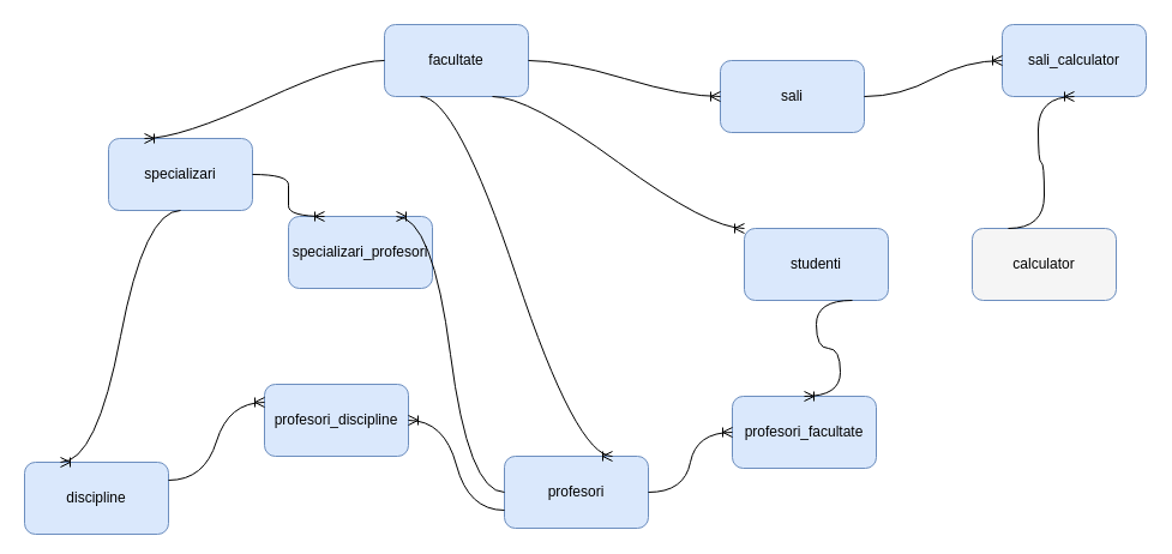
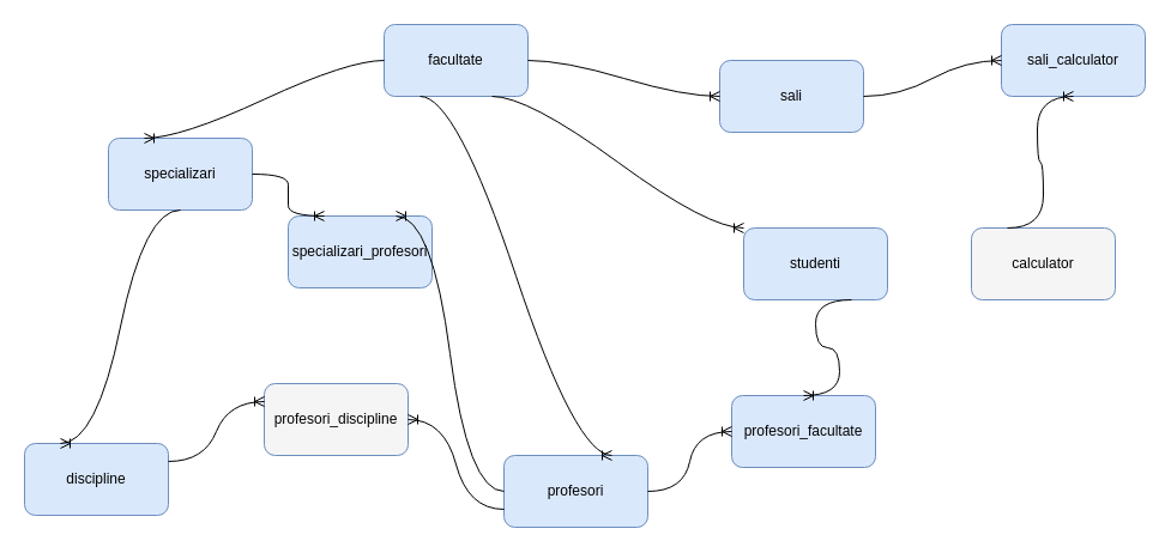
  <mxCell id="0" />
  <mxCell id="1" parent="0" />
  <mxCell id="2" value="facultate" style="rounded=1;whiteSpace=wrap;html=1;fillColor=#dae8fc;strokeColor=#6c8ebf;" vertex="1" parent="1"><mxGeometry x="320" y="20" width="120" height="60" as="geometry" /></mxCell>
  <mxCell id="3" value="studenti" style="rounded=1;whiteSpace=wrap;html=1;fillColor=#dae8fc;strokeColor=#6c8ebf;" vertex="1" parent="1"><mxGeometry x="620" y="190" width="120" height="60" as="geometry" /></mxCell>
  <mxCell id="4" value="profesori" style="rounded=1;whiteSpace=wrap;html=1;fillColor=#dae8fc;strokeColor=#6c8ebf;" vertex="1" parent="1"><mxGeometry x="420" y="380" width="120" height="60" as="geometry" /></mxCell>
  <mxCell id="5" value="sali&lt;br&gt;" style="rounded=1;whiteSpace=wrap;html=1;fillColor=#dae8fc;strokeColor=#6c8ebf;" vertex="1" parent="1"><mxGeometry x="600" y="50" width="120" height="60" as="geometry" /></mxCell>
- <mxCell id="6" value="discipline" style="rounded=1;whiteSpace=wrap;html=1;fillColor=#dae8fc;strokeColor=#6c8ebf;" vertex="1" parent="1"><mxGeometry x="20" y="385" width="120" height="60" as="geometry" /></mxCell>
+ <mxCell id="6" value="discipline" style="rounded=1;whiteSpace=wrap;html=1;fillColor=#dae8fc;strokeColor=#6c8ebf;" vertex="1" parent="1"><mxGeometry x="20" y="370" width="120" height="60" as="geometry" /></mxCell>
  <mxCell id="7" value="calculator" style="rounded=1;whiteSpace=wrap;html=1;fillColor=#f5f5f5;strokeColor=#6c8ebf;" vertex="1" parent="1"><mxGeometry x="810" y="190" width="120" height="60" as="geometry" /></mxCell>
  <mxCell id="8" value="specializari" style="rounded=1;whiteSpace=wrap;html=1;fillColor=#dae8fc;strokeColor=#6c8ebf;" vertex="1" parent="1"><mxGeometry x="90" y="115" width="120" height="60" as="geometry" /></mxCell>
  <mxCell id="9" value="" style="edgeStyle=entityRelationEdgeStyle;fontSize=12;html=1;endArrow=ERoneToMany;exitX=1;exitY=0.5;exitDx=0;exitDy=0;entryX=0;entryY=0.5;entryDx=0;entryDy=0;curved=1;" edge="1" parent="1" source="2" target="5"><mxGeometry width="100" height="100" relative="1" as="geometry"><mxPoint x="620" y="310" as="sourcePoint" /><mxPoint x="720" y="210" as="targetPoint" /></mxGeometry></mxCell>
  <mxCell id="10" value="" style="edgeStyle=entityRelationEdgeStyle;fontSize=12;html=1;endArrow=ERoneToMany;exitX=0;exitY=0.5;exitDx=0;exitDy=0;curved=1;entryX=0.25;entryY=0;entryDx=0;entryDy=0;" edge="1" parent="1" source="2" target="8"><mxGeometry width="100" height="100" relative="1" as="geometry"><mxPoint x="620" y="310" as="sourcePoint" /><mxPoint y="270" as="targetPoint" x="370" /><Array as="points"><mxPoint y="190" x="370" /><mxPoint x="380" y="180" /><mxPoint x="440" y="270" /></Array></mxGeometry></mxCell>
  <mxCell id="11" value="sali_calculator" style="rounded=1;whiteSpace=wrap;html=1;fillColor=#dae8fc;strokeColor=#6c8ebf;" vertex="1" parent="1"><mxGeometry x="835" y="20" width="120" height="60" as="geometry" /></mxCell>
  <mxCell id="12" value="" style="edgeStyle=entityRelationEdgeStyle;fontSize=12;html=1;endArrow=ERoneToMany;exitX=1;exitY=0.5;exitDx=0;exitDy=0;entryX=0;entryY=0.5;entryDx=0;entryDy=0;curved=1;" edge="1" parent="1" source="5" target="11"><mxGeometry width="100" height="100" relative="1" as="geometry"><mxPoint x="620" y="310" as="sourcePoint" /><mxPoint x="720" y="210" as="targetPoint" /></mxGeometry></mxCell>
  <mxCell id="13" value="" style="edgeStyle=entityRelationEdgeStyle;fontSize=12;html=1;endArrow=ERoneToMany;entryX=0.5;entryY=1;entryDx=0;entryDy=0;exitX=0.25;exitY=0;exitDx=0;exitDy=0;curved=1;" edge="1" parent="1" source="7" target="11"><mxGeometry width="100" height="100" relative="1" as="geometry"><mxPoint x="620" y="310" as="sourcePoint" /><mxPoint x="720" y="210" as="targetPoint" /></mxGeometry></mxCell>
  <mxCell id="14" value="" style="edgeStyle=entityRelationEdgeStyle;fontSize=12;html=1;endArrow=ERoneToMany;exitX=0.25;exitY=1;exitDx=0;exitDy=0;entryX=0.75;entryY=0;entryDx=0;entryDy=0;curved=1;" edge="1" parent="1" source="2" target="4"><mxGeometry width="100" height="100" relative="1" as="geometry"><mxPoint x="620" y="310" as="sourcePoint" /><mxPoint x="720" y="210" as="targetPoint" /></mxGeometry></mxCell>
  <mxCell id="15" value="" style="edgeStyle=entityRelationEdgeStyle;fontSize=12;html=1;endArrow=ERoneToMany;exitX=0.5;exitY=1;exitDx=0;exitDy=0;entryX=0.25;entryY=0;entryDx=0;entryDy=0;curved=1;" edge="1" parent="1" source="8" target="6"><mxGeometry width="100" height="100" relative="1" as="geometry"><mxPoint x="330" y="290" as="sourcePoint" /><mxPoint x="90" y="300" as="targetPoint" /></mxGeometry></mxCell>
  <mxCell id="16" value="" style="edgeStyle=entityRelationEdgeStyle;fontSize=12;html=1;endArrow=ERoneToMany;exitX=0.75;exitY=1;exitDx=0;exitDy=0;entryX=0;entryY=0;entryDx=0;entryDy=0;curved=1;" edge="1" parent="1" source="2" target="3"><mxGeometry width="100" height="100" relative="1" as="geometry"><mxPoint x="480" y="290" as="sourcePoint" /><mxPoint x="580" y="190" as="targetPoint" /></mxGeometry></mxCell>
  <mxCell id="17" value="specializari_profesori" style="rounded=1;whiteSpace=wrap;html=1;fillColor=#dae8fc;strokeColor=#6c8ebf;" vertex="1" parent="1"><mxGeometry x="240" y="180" width="120" height="60" as="geometry" /></mxCell>
  <mxCell id="18" value="" style="edgeStyle=entityRelationEdgeStyle;fontSize=12;html=1;endArrow=ERoneToMany;exitX=1;exitY=0.5;exitDx=0;exitDy=0;entryX=0.25;entryY=0;entryDx=0;entryDy=0;curved=1;" edge="1" parent="1" source="8" target="17"><mxGeometry width="100" height="100" relative="1" as="geometry"><mxPoint x="480" y="300" as="sourcePoint" /><mxPoint x="580" y="200" as="targetPoint" /></mxGeometry></mxCell>
  <mxCell id="19" value="" style="edgeStyle=entityRelationEdgeStyle;fontSize=12;html=1;endArrow=ERoneToMany;exitX=0;exitY=0.5;exitDx=0;exitDy=0;entryX=0.75;entryY=0;entryDx=0;entryDy=0;curved=1;" edge="1" parent="1" source="4" target="17"><mxGeometry width="100" height="100" relative="1" as="geometry"><mxPoint x="480" y="300" as="sourcePoint" /><mxPoint x="580" y="200" as="targetPoint" /></mxGeometry></mxCell>
- <mxCell id="20" value="profesori_discipline" style="rounded=1;whiteSpace=wrap;html=1;fillColor=#dae8fc;strokeColor=#6c8ebf;" vertex="1" parent="1"><mxGeometry x="220" y="320" width="120" height="60" as="geometry" /></mxCell>
+ <mxCell id="20" value="profesori_discipline" style="rounded=1;whiteSpace=wrap;html=1;fillColor=#f5f5f5;strokeColor=#6c8ebf;" vertex="1" parent="1"><mxGeometry x="220" y="320" width="120" height="60" as="geometry" /></mxCell>
  <mxCell id="21" value="" style="edgeStyle=entityRelationEdgeStyle;fontSize=12;html=1;endArrow=ERoneToMany;exitX=1;exitY=0.25;exitDx=0;exitDy=0;entryX=0;entryY=0.25;entryDx=0;entryDy=0;curved=1;" edge="1" parent="1" source="6" target="20"><mxGeometry width="100" height="100" relative="1" as="geometry"><mxPoint x="480" y="300" as="sourcePoint" /><mxPoint x="580" y="200" as="targetPoint" /></mxGeometry></mxCell>
  <mxCell id="22" value="" style="edgeStyle=entityRelationEdgeStyle;fontSize=12;html=1;endArrow=ERoneToMany;exitX=0;exitY=0.75;exitDx=0;exitDy=0;entryX=1;entryY=0.5;entryDx=0;entryDy=0;curved=1;" edge="1" parent="1" source="4" target="20"><mxGeometry width="100" height="100" relative="1" as="geometry"><mxPoint x="480" y="300" as="sourcePoint" /><mxPoint x="580" y="200" as="targetPoint" /></mxGeometry></mxCell>
  <mxCell id="23" value="profesori_facultate" style="rounded=1;whiteSpace=wrap;html=1;fillColor=#dae8fc;strokeColor=#6c8ebf;" vertex="1" parent="1"><mxGeometry x="610" y="330" width="120" height="60" as="geometry" /></mxCell>
  <mxCell id="24" value="" style="edgeStyle=entityRelationEdgeStyle;fontSize=12;html=1;endArrow=ERoneToMany;exitX=1;exitY=0.5;exitDx=0;exitDy=0;entryX=0;entryY=0.5;entryDx=0;entryDy=0;curved=1;" edge="1" parent="1" source="4" target="23"><mxGeometry width="100" height="100" relative="1" as="geometry"><mxPoint x="440" y="340" as="sourcePoint" /><mxPoint x="540" y="240" as="targetPoint" /></mxGeometry></mxCell>
  <mxCell id="25" value="" style="edgeStyle=entityRelationEdgeStyle;fontSize=12;html=1;endArrow=ERoneToMany;exitX=0.75;exitY=1;exitDx=0;exitDy=0;entryX=0.5;entryY=0;entryDx=0;entryDy=0;curved=1;" edge="1" parent="1" source="3" target="23"><mxGeometry width="100" height="100" relative="1" as="geometry"><mxPoint x="440" y="340" as="sourcePoint" /><mxPoint x="540" y="240" as="targetPoint" /></mxGeometry></mxCell>
